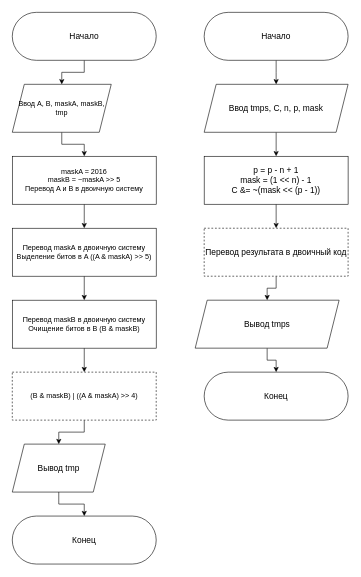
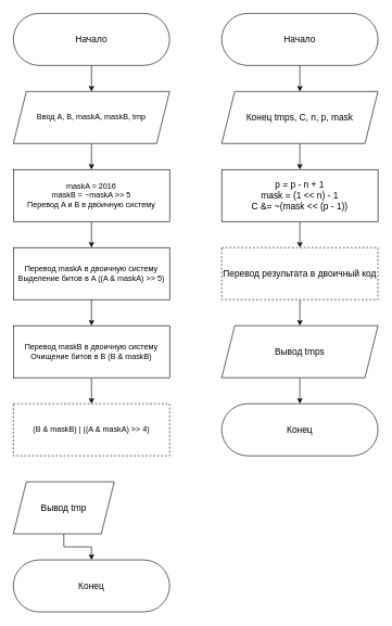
  <mxCell id="0" />
  <mxCell id="1" parent="0" />
  <mxCell id="2" style="edgeStyle=orthogonalEdgeStyle;rounded=0;orthogonalLoop=1;jettySize=auto;html=1;exitX=0.5;exitY=1;exitDx=0;exitDy=0;entryX=0.5;entryY=0;entryDx=0;entryDy=0;fontSize=12;" edge="1" parent="1" source="3" target="5"><mxGeometry relative="1" as="geometry" /></mxCell>
  <mxCell id="3" value="Начало" style="rounded=1;whiteSpace=wrap;html=1;arcSize=50;fontSize=14;" vertex="1" parent="1"><mxGeometry y="20" width="240" height="80" as="geometry" x="20" /></mxCell>
  <mxCell id="4" style="edgeStyle=orthogonalEdgeStyle;rounded=0;orthogonalLoop=1;jettySize=auto;html=1;exitX=0.5;exitY=1;exitDx=0;exitDy=0;entryX=0.5;entryY=0;entryDx=0;entryDy=0;fontSize=12;" edge="1" parent="1" source="5" target="7"><mxGeometry relative="1" as="geometry" /></mxCell>
- <mxCell id="5" value="Ввод A, B, maskA, maskB, tmp" style="shape=parallelogram;perimeter=parallelogramPerimeter;whiteSpace=wrap;html=1;fixedSize=1;fontSize=12;" vertex="1" parent="1"><mxGeometry x="20" y="140" width="165" height="80" as="geometry" /></mxCell>
+ <mxCell id="5" value="Ввод A, B, maskA, maskB, tmp" style="shape=parallelogram;perimeter=parallelogramPerimeter;whiteSpace=wrap;html=1;fixedSize=1;fontSize=12;" vertex="1" parent="1"><mxGeometry y="140" width="240" height="80" as="geometry" x="20" /></mxCell>
  <mxCell id="6" style="edgeStyle=orthogonalEdgeStyle;rounded=0;orthogonalLoop=1;jettySize=auto;html=1;exitX=0.5;exitY=1;exitDx=0;exitDy=0;entryX=0.5;entryY=0;entryDx=0;entryDy=0;fontSize=12;" edge="1" parent="1" source="7" target="9"><mxGeometry relative="1" as="geometry" /></mxCell>
  <mxCell id="7" value="maskA = 2016&lt;br style=&quot;font-size: 12px;&quot;&gt;maskB = ~maskA &amp;gt;&amp;gt; 5&lt;br style=&quot;font-size: 12px;&quot;&gt;Перевод A и B в двоичную систему" style="rounded=0;whiteSpace=wrap;html=1;fontSize=12;" vertex="1" parent="1"><mxGeometry y="260" width="240" height="80" as="geometry" x="20" /></mxCell>
  <mxCell id="8" style="edgeStyle=orthogonalEdgeStyle;rounded=0;orthogonalLoop=1;jettySize=auto;html=1;exitX=0.5;exitY=1;exitDx=0;exitDy=0;entryX=0.5;entryY=0;entryDx=0;entryDy=0;fontSize=12;" edge="1" parent="1" source="9" target="11"><mxGeometry relative="1" as="geometry" /></mxCell>
  <mxCell id="9" value="Перевод&amp;nbsp;maskA&amp;nbsp;в двоичную систему&lt;br style=&quot;font-size: 12px;&quot;&gt;Выделение битов в A ((A &amp;amp; maskA) &amp;gt;&amp;gt; 5)" style="rounded=0;whiteSpace=wrap;html=1;fontSize=12;" vertex="1" parent="1"><mxGeometry y="380" width="240" height="80" as="geometry" x="20" /></mxCell>
  <mxCell id="10" style="edgeStyle=orthogonalEdgeStyle;rounded=0;orthogonalLoop=1;jettySize=auto;html=1;exitX=0.5;exitY=1;exitDx=0;exitDy=0;entryX=0.5;entryY=0;entryDx=0;entryDy=0;fontSize=12;" edge="1" parent="1" source="11" target="13"><mxGeometry relative="1" as="geometry" /></mxCell>
  <mxCell id="11" value="Перевод&amp;nbsp;maskB в двоичную систему&lt;br style=&quot;font-size: 12px;&quot;&gt;Очищение битов в B (B &amp;amp; maskB)" style="rounded=0;whiteSpace=wrap;html=1;fontSize=12;" vertex="1" parent="1"><mxGeometry y="500" width="240" height="80" as="geometry" x="20" /></mxCell>
- <mxCell id="12" style="edgeStyle=orthogonalEdgeStyle;rounded=0;orthogonalLoop=1;jettySize=auto;html=1;exitX=0.5;exitY=1;exitDx=0;exitDy=0;entryX=0.5;entryY=0;entryDx=0;entryDy=0;fontSize=12;" edge="1" parent="1" source="13" target="15"><mxGeometry relative="1" as="geometry" /></mxCell>
  <mxCell id="13" value="(B &amp;amp; maskB) | ((A &amp;amp; maskA) &amp;gt;&amp;gt; 4)" style="rounded=0;whiteSpace=wrap;html=1;fontSize=12;dashed=1;" vertex="1" parent="1"><mxGeometry y="620" width="240" height="80" as="geometry" x="20" /></mxCell>
  <mxCell id="14" style="edgeStyle=orthogonalEdgeStyle;rounded=0;orthogonalLoop=1;jettySize=auto;html=1;exitX=0.5;exitY=1;exitDx=0;exitDy=0;entryX=0.5;entryY=0;entryDx=0;entryDy=0;fontSize=14;" edge="1" parent="1" source="15" target="16"><mxGeometry relative="1" as="geometry" /></mxCell>
  <mxCell id="15" value="Вывод tmp" style="shape=parallelogram;perimeter=parallelogramPerimeter;whiteSpace=wrap;html=1;fixedSize=1;fontSize=14;" vertex="1" parent="1"><mxGeometry x="20" y="740" width="155" height="80" as="geometry" /></mxCell>
  <mxCell id="16" value="Конец" style="rounded=1;whiteSpace=wrap;html=1;arcSize=50;fontSize=14;" vertex="1" parent="1"><mxGeometry y="860" width="240" height="80" as="geometry" x="20" /></mxCell>
  <mxCell id="17" style="edgeStyle=orthogonalEdgeStyle;rounded=0;orthogonalLoop=1;jettySize=auto;html=1;exitX=0.5;exitY=1;exitDx=0;exitDy=0;fontSize=14;" edge="1" parent="1" source="18"><mxGeometry relative="1" as="geometry"><mxPoint x="460" y="140" as="targetPoint" /></mxGeometry></mxCell>
  <mxCell id="18" value="Начало" style="rounded=1;whiteSpace=wrap;html=1;arcSize=50;fontSize=14;" vertex="1" parent="1"><mxGeometry x="340" y="20" width="240" height="80" as="geometry" /></mxCell>
  <mxCell id="19" style="edgeStyle=orthogonalEdgeStyle;rounded=0;orthogonalLoop=1;jettySize=auto;html=1;exitX=0.5;exitY=1;exitDx=0;exitDy=0;entryX=0.5;entryY=0;entryDx=0;entryDy=0;fontSize=14;" edge="1" parent="1" source="20" target="22"><mxGeometry relative="1" as="geometry" /></mxCell>
- <mxCell id="20" value="Ввод tmps, C, n, p, mask" style="shape=parallelogram;perimeter=parallelogramPerimeter;whiteSpace=wrap;html=1;fixedSize=1;fontSize=14;" vertex="1" parent="1"><mxGeometry x="340" y="140" width="240" height="80" as="geometry" /></mxCell>
+ <mxCell id="20" value="Конец tmps, C, n, p, mask" style="shape=parallelogram;perimeter=parallelogramPerimeter;whiteSpace=wrap;html=1;fixedSize=1;fontSize=14;" vertex="1" parent="1"><mxGeometry x="340" y="140" width="240" height="80" as="geometry" /></mxCell>
  <mxCell id="21" style="edgeStyle=orthogonalEdgeStyle;rounded=0;orthogonalLoop=1;jettySize=auto;html=1;exitX=0.5;exitY=1;exitDx=0;exitDy=0;entryX=0.5;entryY=0;entryDx=0;entryDy=0;fontSize=14;" edge="1" parent="1" source="22" target="24"><mxGeometry relative="1" as="geometry" /></mxCell>
  <mxCell id="22" value="p = p - n + 1&lt;br&gt;mask = (1 &amp;lt;&amp;lt; n) - 1&lt;br&gt;C &amp;amp;= ~(mask &amp;lt;&amp;lt; (p - 1))" style="rounded=0;whiteSpace=wrap;html=1;fontSize=14;" vertex="1" parent="1"><mxGeometry x="340" y="260" width="240" height="80" as="geometry" /></mxCell>
  <mxCell id="23" style="edgeStyle=orthogonalEdgeStyle;rounded=0;orthogonalLoop=1;jettySize=auto;html=1;exitX=0.5;exitY=1;exitDx=0;exitDy=0;entryX=0.5;entryY=0;entryDx=0;entryDy=0;fontSize=14;" edge="1" parent="1" source="24" target="26"><mxGeometry relative="1" as="geometry" /></mxCell>
  <mxCell id="24" value="Перевод результата в двоичный код" style="rounded=0;whiteSpace=wrap;html=1;fontSize=14;dashed=1;" vertex="1" parent="1"><mxGeometry x="340" y="380" width="240" height="80" as="geometry" /></mxCell>
  <mxCell id="25" style="edgeStyle=orthogonalEdgeStyle;rounded=0;orthogonalLoop=1;jettySize=auto;html=1;exitX=0.5;exitY=1;exitDx=0;exitDy=0;entryX=0.5;entryY=0;entryDx=0;entryDy=0;fontSize=14;" edge="1" parent="1" source="26" target="27"><mxGeometry relative="1" as="geometry" /></mxCell>
- <mxCell id="26" value="Вывод tmps" style="shape=parallelogram;perimeter=parallelogramPerimeter;whiteSpace=wrap;html=1;fixedSize=1;fontSize=14;" vertex="1" parent="1"><mxGeometry x="325" y="500" width="240" height="80" as="geometry" /></mxCell>
+ <mxCell id="26" value="Вывод tmps" style="shape=parallelogram;perimeter=parallelogramPerimeter;whiteSpace=wrap;html=1;fixedSize=1;fontSize=14;" vertex="1" parent="1"><mxGeometry x="340" y="500" width="240" height="80" as="geometry" /></mxCell>
  <mxCell id="27" value="Конец" style="rounded=1;whiteSpace=wrap;html=1;arcSize=50;fontSize=14;" vertex="1" parent="1"><mxGeometry x="340" y="620" width="240" height="80" as="geometry" /></mxCell>
